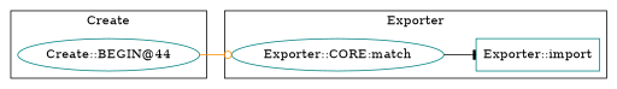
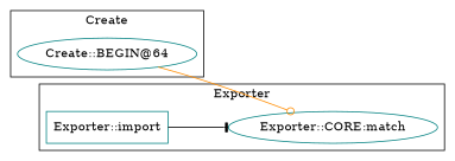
  digraph {
    rankdir=LR
    node [color=teal shape=ellipse]
-   "Create::BEGIN@64" [label="Create::BEGIN@44"]
+   "Create::BEGIN@64"
    "Exporter::import" [shape=box]
    "Exporter::CORE:match"
    subgraph cluster_1 {
      label=Create
      "Create::BEGIN@64"
    }
    subgraph cluster_2 {
      label=Exporter
      "Exporter::import"
      "Exporter::CORE:match"
    }
    "Create::BEGIN@64" -> "Exporter::CORE:match" [arrowhead=odot color=darkorange]
-   "Exporter::CORE:match" -> "Exporter::import" [arrowhead=tee color=black]
+   "Exporter::import" -> "Exporter::CORE:match" [arrowhead=tee color=black]
  }
